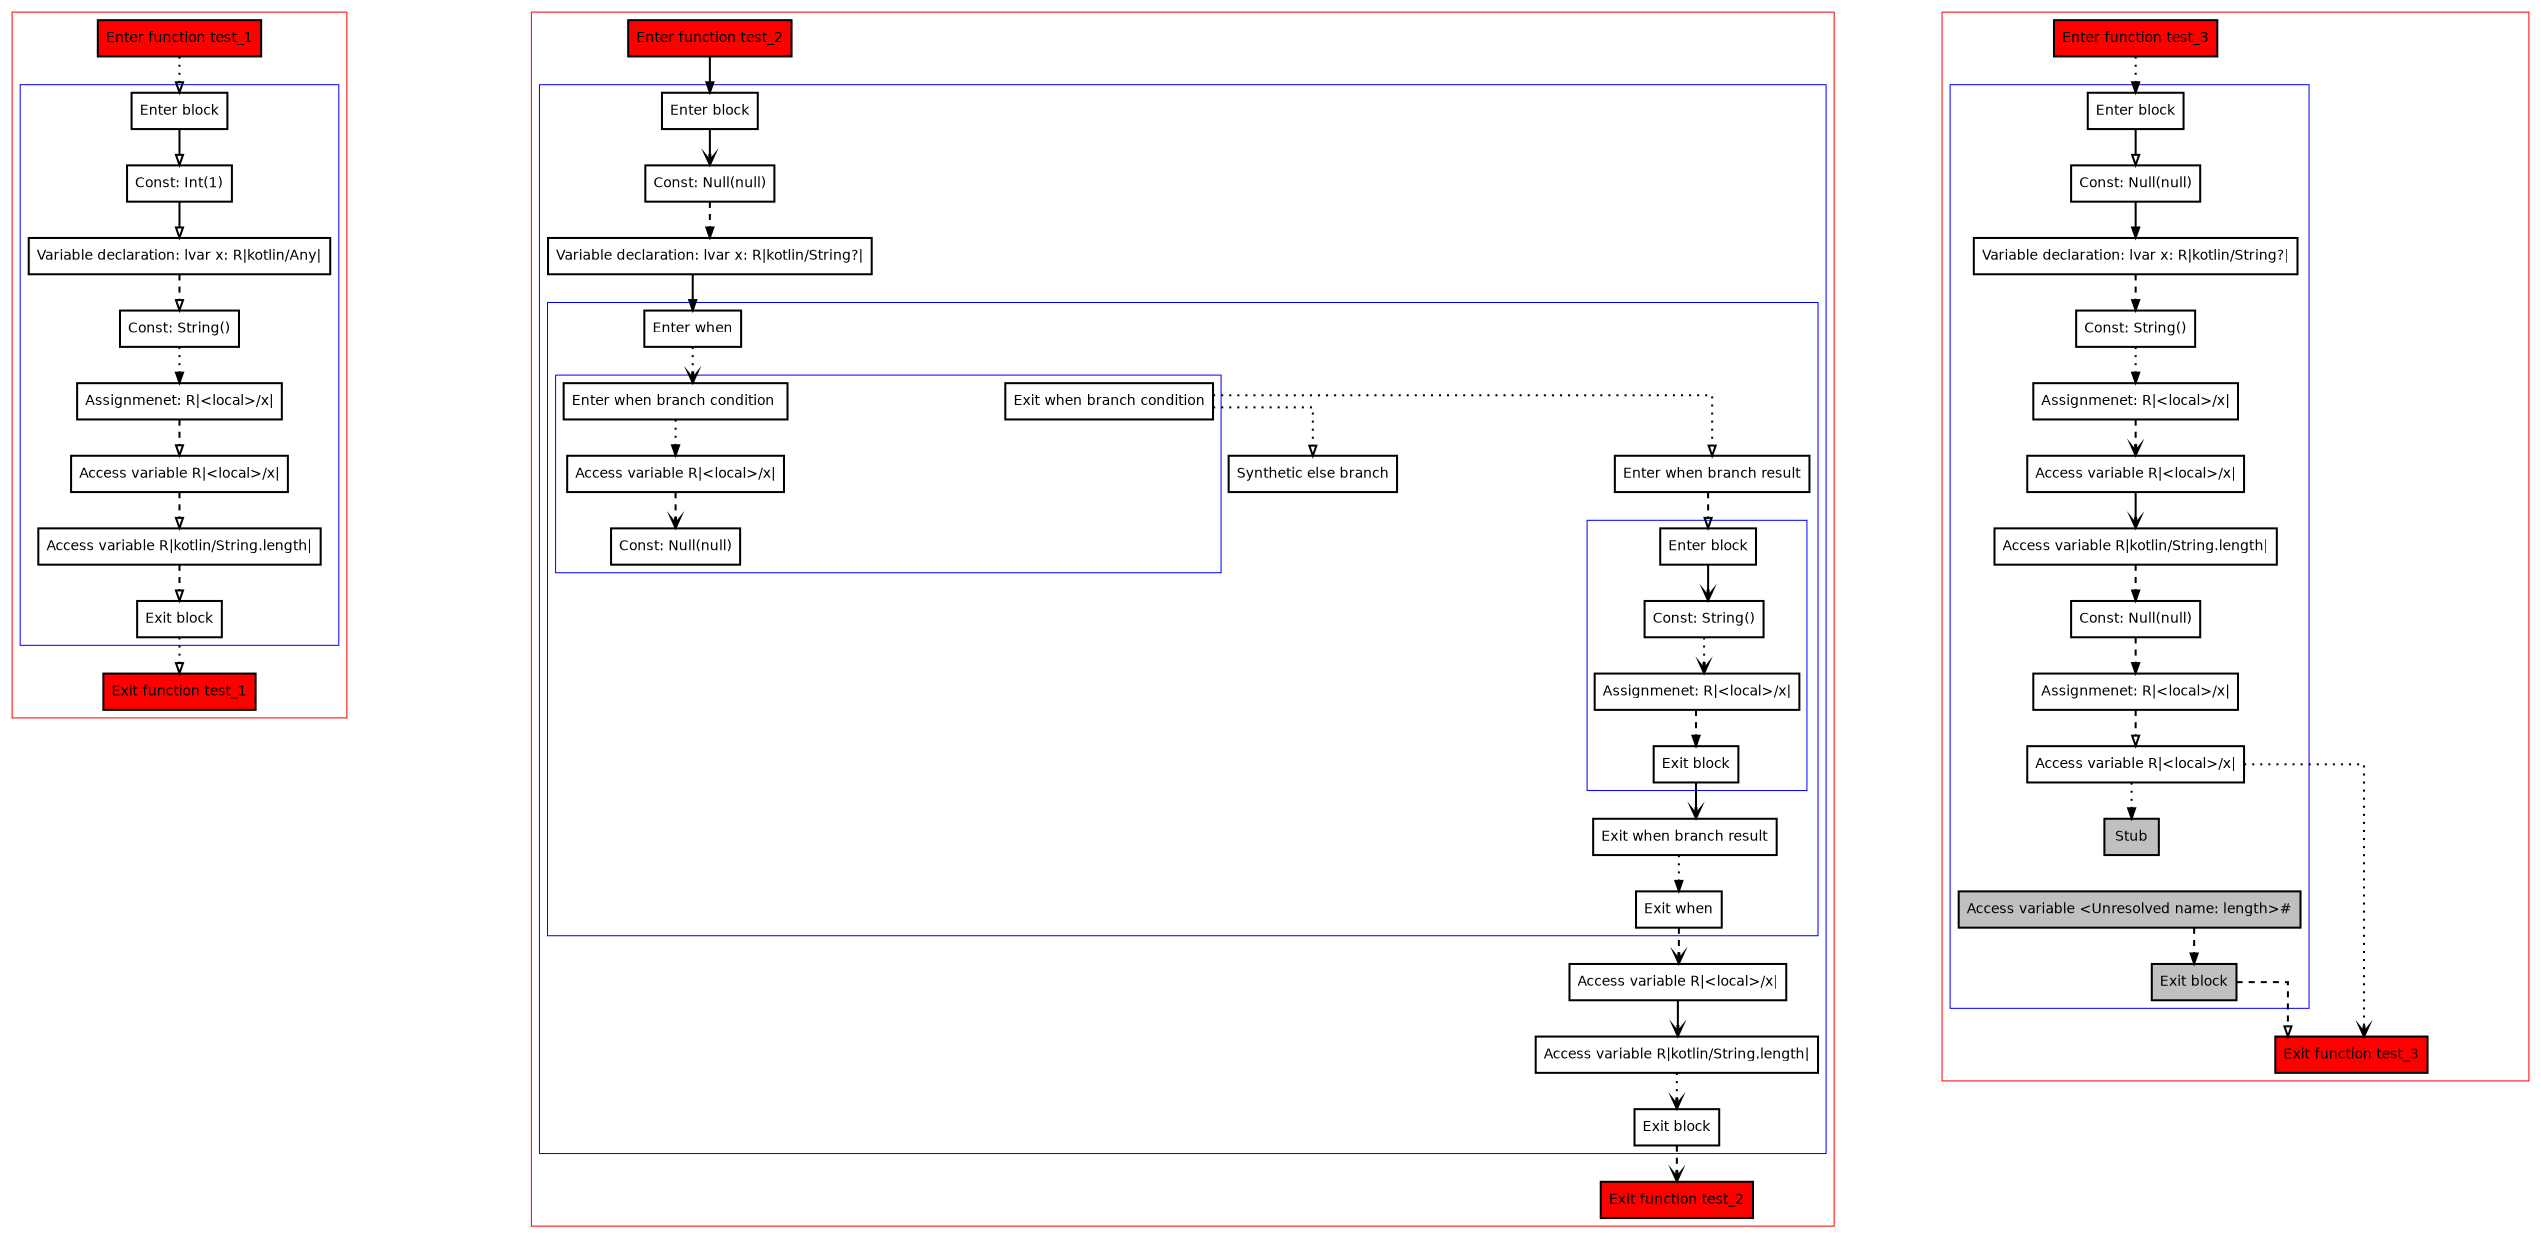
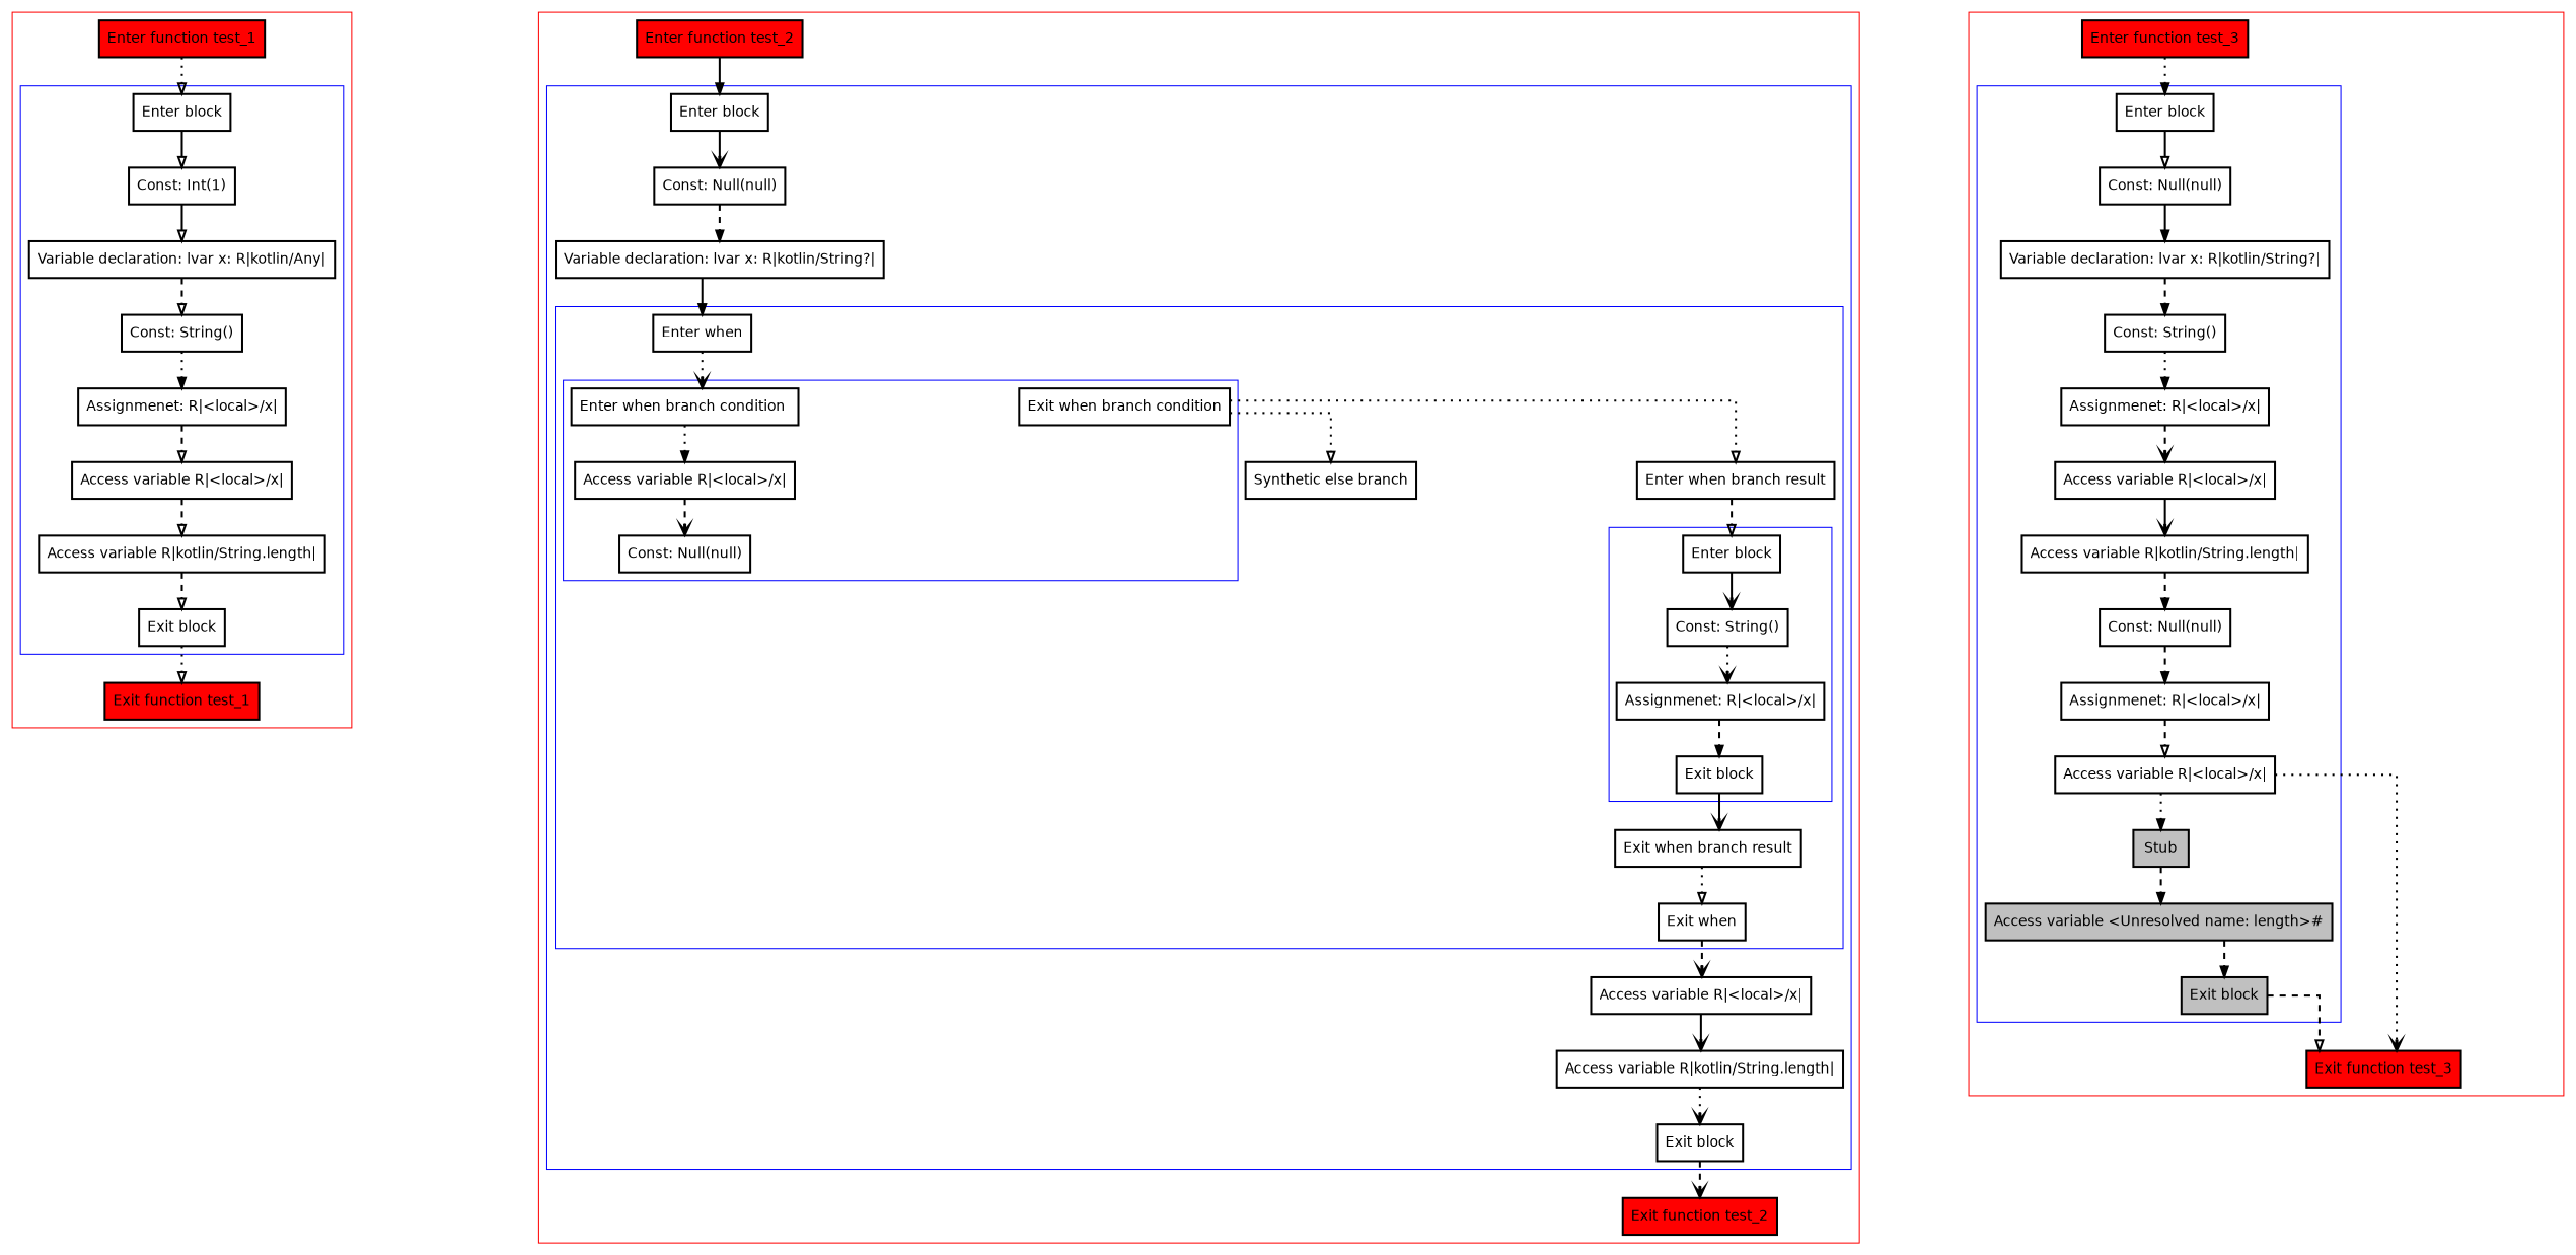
  digraph {
    fontname="DejaVu Sans"
    nodesep=3
    splines=ortho
    node [fontname="DejaVu Sans" penwidth=2 shape=box]
    edge [arrowhead=normal fontname="DejaVu Sans" penwidth=2 style=dashed]
    n1 [label="Enter block"]
    n2 [label="Const: Int(1)"]
    n3 [label="Variable declaration: lvar x: R|kotlin/Any|"]
    n4 [label="Const: String()"]
    n5 [label="Assignmenet: R|<local>/x|"]
    n6 [label="Access variable R|<local>/x|"]
    n7 [label="Access variable R|kotlin/String.length|"]
    n8 [label="Exit block"]
    n9 [fillcolor=red label="Enter function test_1" style=filled]
    n10 [fillcolor=red label="Exit function test_1" style=filled]
    n11 [label="Enter when branch condition "]
    n12 [label="Access variable R|<local>/x|"]
    n13 [label="Const: Null(null)"]
    n14 [label="Exit when branch condition"]
    n15 [label="Enter block"]
    n16 [label="Const: String()"]
    n17 [label="Assignmenet: R|<local>/x|"]
    n18 [label="Exit block"]
    n19 [label="Enter when"]
    n20 [label="Synthetic else branch"]
    n21 [label="Enter when branch result"]
    n22 [label="Exit when branch result"]
    n23 [label="Exit when"]
    n24 [label="Enter block"]
    n25 [label="Const: Null(null)"]
    n26 [label="Variable declaration: lvar x: R|kotlin/String?|"]
    n27 [label="Access variable R|<local>/x|"]
    n28 [label="Access variable R|kotlin/String.length|"]
    n29 [label="Exit block"]
    n30 [fillcolor=red label="Enter function test_2" style=filled]
    n31 [fillcolor=red label="Exit function test_2" style=filled]
    n32 [label="Enter block"]
    n33 [label="Const: Null(null)"]
    n34 [label="Variable declaration: lvar x: R|kotlin/String?|"]
    n35 [label="Const: String()"]
    n36 [label="Assignmenet: R|<local>/x|"]
    n37 [label="Access variable R|<local>/x|"]
    n38 [label="Access variable R|kotlin/String.length|"]
    n39 [label="Const: Null(null)"]
    n40 [label="Assignmenet: R|<local>/x|"]
    n41 [label="Access variable R|<local>/x|"]
    n42 [fillcolor=gray label=Stub style=filled]
    n43 [fillcolor=gray label="Access variable <Unresolved name: length>#" style=filled]
    n44 [fillcolor=gray label="Exit block" style=filled]
    n45 [fillcolor=red label="Enter function test_3" style=filled]
    n46 [fillcolor=red label="Exit function test_3" style=filled]
    subgraph cluster_1 {
      color=red
      n9
      n10
      subgraph cluster_2 {
        color=blue
        n1
        n2
        n3
        n4
        n5
        n6
        n7
        n8
      }
    }
    subgraph cluster_3 {
      color=red
      n30
      n31
      subgraph cluster_4 {
        color=blue
        n24
        n25
        n26
        n27
        n28
        n29
        subgraph cluster_5 {
          color=blue
          n19
          n20
          n21
          n22
          n23
          subgraph cluster_6 {
            color=blue
            n11
            n12
            n13
            n14
          }
          subgraph cluster_7 {
            color=blue
            n15
            n16
            n17
            n18
          }
        }
      }
    }
    subgraph cluster_8 {
      color=red
      n45
      n46
      subgraph cluster_9 {
        color=blue
        n32
        n33
        n34
        n35
        n36
        n37
        n38
        n39
        n40
        n41
        n42
        n43
        n44
      }
    }
    n1 -> n2 [arrowhead=onormal style=bold]
    n2 -> n3 [arrowhead=onormal style=bold]
    n3 -> n4 [arrowhead=onormal]
    n4 -> n5 [style=dotted]
    n5 -> n6 [arrowhead=onormal]
    n6 -> n7 [arrowhead=onormal]
    n7 -> n8 [arrowhead=onormal]
    n8 -> n10 [arrowhead=onormal style=dotted]
    n9 -> n1 [arrowhead=onormal style=dotted]
    n11 -> n12 [style=dotted]
    n12 -> n13 [arrowhead=vee]
    n14 -> n20 [arrowhead=onormal style=dotted]
    n14 -> n21 [arrowhead=onormal style=dotted]
    n15 -> n16 [arrowhead=vee style=bold]
    n16 -> n17 [arrowhead=vee style=dotted]
    n17 -> n18
    n18 -> n22 [arrowhead=vee style=bold]
    n19 -> n11 [arrowhead=vee style=dotted]
    n21 -> n15 [arrowhead=onormal]
-   n22 -> n23 [style=dotted]
+   n22 -> n23 [arrowhead=onormal style=dotted]
    n23 -> n27 [arrowhead=vee]
    n24 -> n25 [arrowhead=vee style=bold]
    n25 -> n26
    n26 -> n19 [style=bold]
    n27 -> n28 [arrowhead=vee style=bold]
    n28 -> n29 [arrowhead=vee style=dotted]
    n29 -> n31 [arrowhead=vee]
    n30 -> n24 [style=bold]
    n32 -> n33 [arrowhead=onormal style=bold]
    n33 -> n34 [style=bold]
    n34 -> n35
    n35 -> n36 [style=dotted]
    n36 -> n37 [arrowhead=vee]
    n37 -> n38 [arrowhead=vee style=bold]
    n38 -> n39
    n39 -> n40
    n40 -> n41 [arrowhead=onormal]
    n41 -> n42 [style=dotted]
    n41 -> n46 [arrowhead=vee style=dotted]
+   n42 -> n43
    n43 -> n44
    n44 -> n46 [arrowhead=onormal]
    n45 -> n32 [style=dotted]
  }
